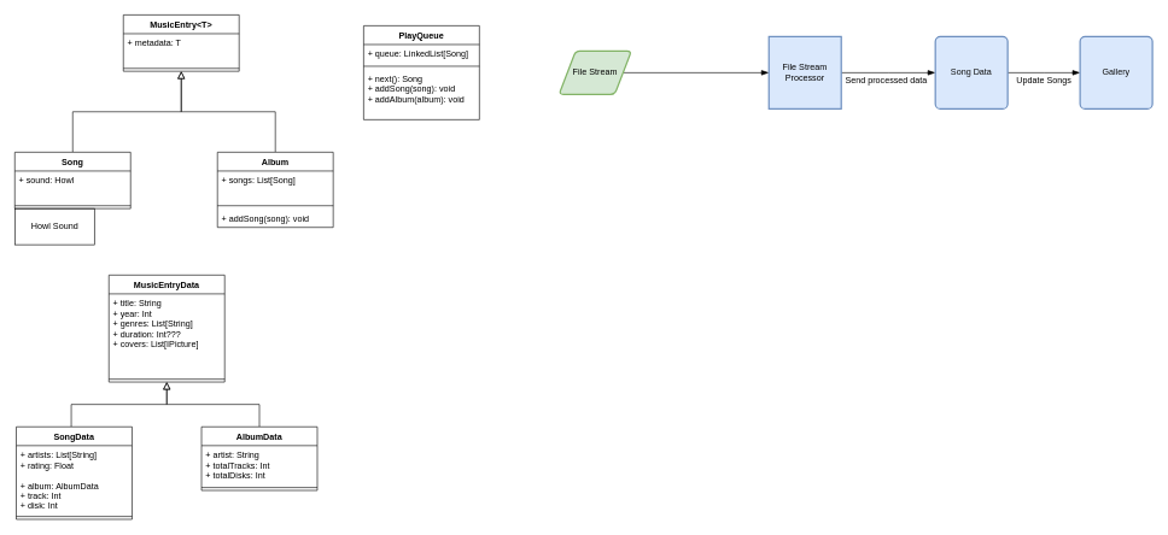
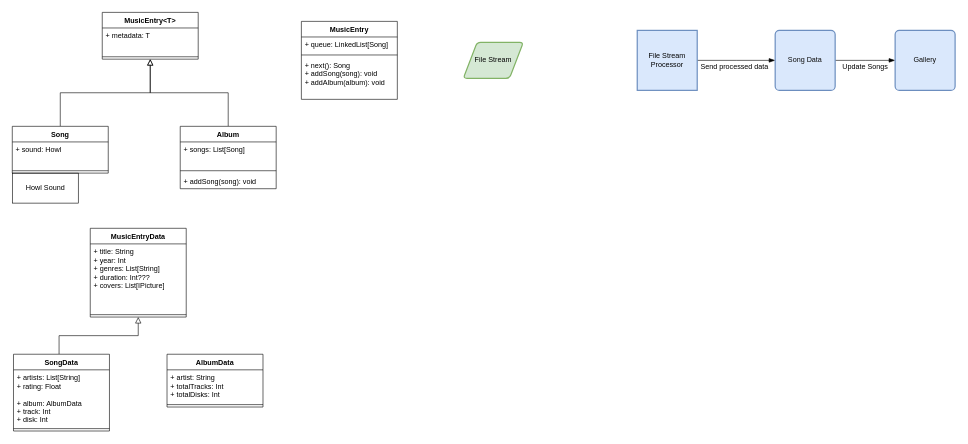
  <mxCell id="0" />
  <mxCell id="1" parent="0" />
  <mxCell id="2" value="Howl Sound" style="html=1;" parent="1" vertex="1"><mxGeometry x="20" y="288" width="110" height="50" as="geometry" /></mxCell>
- <mxCell id="3" style="edgeStyle=orthogonalEdgeStyle;rounded=0;orthogonalLoop=1;jettySize=auto;html=1;exitX=0.5;exitY=0;exitDx=0;exitDy=0;startSize=8;endArrow=block;endFill=0;endSize=8;strokeWidth=1;entryX=0.5;entryY=1;entryDx=0;entryDy=0;" parent="1" source="20" target="17" edge="1"><mxGeometry relative="1" as="geometry"><mxPoint x="270" y="650" as="targetPoint" /></mxGeometry></mxCell>
  <mxCell id="4" style="edgeStyle=orthogonalEdgeStyle;rounded=0;orthogonalLoop=1;jettySize=auto;html=1;exitX=0.475;exitY=0;exitDx=0;exitDy=0;endArrow=block;endFill=0;endSize=8;startSize=7;entryX=0.5;entryY=1;entryDx=0;entryDy=0;exitPerimeter=0;" parent="1" source="23" target="17" edge="1"><mxGeometry relative="1" as="geometry"><mxPoint x="220" y="670" as="targetPoint" /><mxPoint x="107" y="707" as="sourcePoint" /></mxGeometry></mxCell>
  <mxCell id="5" style="edgeStyle=orthogonalEdgeStyle;rounded=0;orthogonalLoop=1;jettySize=auto;html=1;entryX=0.5;entryY=1;entryDx=0;entryDy=0;startSize=8;endArrow=block;endFill=0;endSize=8;strokeWidth=1;" parent="1" source="10" target="7" edge="1"><mxGeometry relative="1" as="geometry" /></mxCell>
  <mxCell id="6" style="edgeStyle=orthogonalEdgeStyle;rounded=0;orthogonalLoop=1;jettySize=auto;html=1;entryX=0.5;entryY=1;entryDx=0;entryDy=0;startSize=8;endArrow=block;endFill=0;endSize=8;strokeWidth=1;exitX=0.5;exitY=0;exitDx=0;exitDy=0;" parent="1" source="13" target="7" edge="1"><mxGeometry relative="1" as="geometry" /></mxCell>
  <mxCell id="7" value="MusicEntry&lt;T&gt;" style="swimlane;fontStyle=1;align=center;verticalAlign=top;childLayout=stackLayout;horizontal=1;startSize=26;horizontalStack=0;resizeParent=1;resizeParentMax=0;resizeLast=0;collapsible=1;marginBottom=0;" parent="1" vertex="1"><mxGeometry x="170" y="20" width="160" height="78" as="geometry" /></mxCell>
  <mxCell id="8" value="+ metadata: T" style="text;strokeColor=none;fillColor=none;align=left;verticalAlign=top;spacingLeft=4;spacingRight=4;overflow=hidden;rotatable=0;points=[[0,0.5],[1,0.5]];portConstraint=eastwest;" parent="7" vertex="1"><mxGeometry y="26" width="160" height="44" as="geometry" /></mxCell>
  <mxCell id="9" value="" style="line;strokeWidth=1;fillColor=none;align=left;verticalAlign=middle;spacingTop=-1;spacingLeft=3;spacingRight=3;rotatable=0;labelPosition=right;points=[];portConstraint=eastwest;" parent="7" vertex="1"><mxGeometry y="70" width="160" height="8" as="geometry" /></mxCell>
  <mxCell id="10" value="Song" style="swimlane;fontStyle=1;align=center;verticalAlign=top;childLayout=stackLayout;horizontal=1;startSize=26;horizontalStack=0;resizeParent=1;resizeParentMax=0;resizeLast=0;collapsible=1;marginBottom=0;" parent="1" vertex="1"><mxGeometry x="20" y="210" width="160" height="78" as="geometry" /></mxCell>
  <mxCell id="11" value="+ sound: Howl" style="text;strokeColor=none;fillColor=none;align=left;verticalAlign=top;spacingLeft=4;spacingRight=4;overflow=hidden;rotatable=0;points=[[0,0.5],[1,0.5]];portConstraint=eastwest;" parent="10" vertex="1"><mxGeometry y="26" width="160" height="44" as="geometry" /></mxCell>
  <mxCell id="12" value="" style="line;strokeWidth=1;fillColor=none;align=left;verticalAlign=middle;spacingTop=-1;spacingLeft=3;spacingRight=3;rotatable=0;labelPosition=right;points=[];portConstraint=eastwest;" parent="10" vertex="1"><mxGeometry y="70" width="160" height="8" as="geometry" /></mxCell>
  <mxCell id="13" value="Album" style="swimlane;fontStyle=1;align=center;verticalAlign=top;childLayout=stackLayout;horizontal=1;startSize=26;horizontalStack=0;resizeParent=1;resizeParentMax=0;resizeLast=0;collapsible=1;marginBottom=0;" parent="1" vertex="1"><mxGeometry x="300" y="210" width="160" height="104" as="geometry"><mxRectangle x="298" y="200" width="70" height="26" as="alternateBounds" /></mxGeometry></mxCell>
  <mxCell id="14" value="+ songs: List[Song]" style="text;strokeColor=none;fillColor=none;align=left;verticalAlign=top;spacingLeft=4;spacingRight=4;overflow=hidden;rotatable=0;points=[[0,0.5],[1,0.5]];portConstraint=eastwest;" parent="13" vertex="1"><mxGeometry y="26" width="160" height="44" as="geometry" /></mxCell>
  <mxCell id="15" value="" style="line;strokeWidth=1;fillColor=none;align=left;verticalAlign=middle;spacingTop=-1;spacingLeft=3;spacingRight=3;rotatable=0;labelPosition=right;points=[];portConstraint=eastwest;" parent="13" vertex="1"><mxGeometry y="70" width="160" height="8" as="geometry" /></mxCell>
  <mxCell id="16" value="+ addSong(song): void" style="text;strokeColor=none;fillColor=none;align=left;verticalAlign=top;spacingLeft=4;spacingRight=4;overflow=hidden;rotatable=0;points=[[0,0.5],[1,0.5]];portConstraint=eastwest;" parent="13" vertex="1"><mxGeometry y="78" width="160" height="26" as="geometry" /></mxCell>
  <mxCell id="17" value="MusicEntryData" style="swimlane;fontStyle=1;align=center;verticalAlign=top;childLayout=stackLayout;horizontal=1;startSize=26;horizontalStack=0;resizeParent=1;resizeParentMax=0;resizeLast=0;collapsible=1;marginBottom=0;" parent="1" vertex="1"><mxGeometry x="150" y="380" width="160" height="148" as="geometry" /></mxCell>
  <mxCell id="18" value="+ title: String&#10;+ year: Int&#10;+ genres: List[String]&#10;+ duration: Int???&#10;+ covers: List[IPicture]" style="text;strokeColor=none;fillColor=none;align=left;verticalAlign=top;spacingLeft=4;spacingRight=4;overflow=hidden;rotatable=0;points=[[0,0.5],[1,0.5]];portConstraint=eastwest;" parent="17" vertex="1"><mxGeometry y="26" width="160" height="114" as="geometry" /></mxCell>
  <mxCell id="19" value="" style="line;strokeWidth=1;fillColor=none;align=left;verticalAlign=middle;spacingTop=-1;spacingLeft=3;spacingRight=3;rotatable=0;labelPosition=right;points=[];portConstraint=eastwest;" parent="17" vertex="1"><mxGeometry y="140" width="160" height="8" as="geometry" /></mxCell>
  <mxCell id="20" value="AlbumData" style="swimlane;fontStyle=1;align=center;verticalAlign=top;childLayout=stackLayout;horizontal=1;startSize=26;horizontalStack=0;resizeParent=1;resizeParentMax=0;resizeLast=0;collapsible=1;marginBottom=0;" parent="1" vertex="1"><mxGeometry x="278" y="590" width="160" height="88" as="geometry" /></mxCell>
  <mxCell id="21" value="+ artist: String&#10;+ totalTracks: Int&#10;+ totalDisks: Int" style="text;strokeColor=none;fillColor=none;align=left;verticalAlign=top;spacingLeft=4;spacingRight=4;overflow=hidden;rotatable=0;points=[[0,0.5],[1,0.5]];portConstraint=eastwest;" parent="20" vertex="1"><mxGeometry y="26" width="160" height="54" as="geometry" /></mxCell>
  <mxCell id="22" value="" style="line;strokeWidth=1;fillColor=none;align=left;verticalAlign=middle;spacingTop=-1;spacingLeft=3;spacingRight=3;rotatable=0;labelPosition=right;points=[];portConstraint=eastwest;" parent="20" vertex="1"><mxGeometry y="80" width="160" height="8" as="geometry" /></mxCell>
  <mxCell id="23" value="SongData" style="swimlane;fontStyle=1;align=center;verticalAlign=top;childLayout=stackLayout;horizontal=1;startSize=26;horizontalStack=0;resizeParent=1;resizeParentMax=0;resizeLast=0;collapsible=1;marginBottom=0;" parent="1" vertex="1"><mxGeometry x="22" y="590" width="160" height="128" as="geometry" /></mxCell>
  <mxCell id="24" value="+ artists: List[String]&#10;+ rating: Float&#10;&#10;+ album: AlbumData&#10;+ track: Int&#10;+ disk: Int" style="text;strokeColor=none;fillColor=none;align=left;verticalAlign=top;spacingLeft=4;spacingRight=4;overflow=hidden;rotatable=0;points=[[0,0.5],[1,0.5]];portConstraint=eastwest;" parent="23" vertex="1"><mxGeometry y="26" width="160" height="94" as="geometry" /></mxCell>
  <mxCell id="25" value="" style="line;strokeWidth=1;fillColor=none;align=left;verticalAlign=middle;spacingTop=-1;spacingLeft=3;spacingRight=3;rotatable=0;labelPosition=right;points=[];portConstraint=eastwest;" parent="23" vertex="1"><mxGeometry y="120" width="160" height="8" as="geometry" /></mxCell>
- <mxCell id="26" style="edgeStyle=orthogonalEdgeStyle;rounded=0;orthogonalLoop=1;jettySize=auto;html=1;entryX=0;entryY=0.5;entryDx=0;entryDy=0;startSize=8;endArrow=blockThin;endFill=1;endSize=8;strokeWidth=1;" parent="1" source="27" target="30" edge="1"><mxGeometry relative="1" as="geometry" /></mxCell>
  <mxCell id="27" value="File Stream" style="shape=parallelogram;html=1;strokeWidth=2;perimeter=parallelogramPerimeter;whiteSpace=wrap;rounded=1;arcSize=12;size=0.23;align=center;fillColor=#d5e8d4;strokeColor=#82b366;" parent="1" vertex="1"><mxGeometry x="772" y="70" width="100" height="60" as="geometry" /></mxCell>
  <mxCell id="28" style="edgeStyle=orthogonalEdgeStyle;rounded=0;orthogonalLoop=1;jettySize=auto;html=1;exitX=1;exitY=0.5;exitDx=0;exitDy=0;startSize=8;endArrow=blockThin;endFill=1;endSize=8;strokeWidth=1;" parent="1" source="30" edge="1"><mxGeometry relative="1" as="geometry"><mxPoint x="1292" y="100" as="targetPoint" /></mxGeometry></mxCell>
  <mxCell id="29" value="Send processed data" style="text;align=center;verticalAlign=middle;resizable=0;points=[];" parent="28" vertex="1" connectable="0"><mxGeometry x="-0.051" relative="1" as="geometry"><mxPoint y="10" as="offset" /></mxGeometry></mxCell>
  <mxCell id="30" value="File Stream Processor" style="whiteSpace=wrap;html=1;absoluteArcSize=1;arcSize=14;strokeWidth=2;labelBackgroundColor=none;align=center;fillColor=#dae8fc;strokeColor=#6c8ebf;rounded=0;" parent="1" vertex="1"><mxGeometry x="1062" y="50" width="100" height="100" as="geometry" /></mxCell>
  <mxCell id="31" style="edgeStyle=orthogonalEdgeStyle;rounded=0;orthogonalLoop=1;jettySize=auto;html=1;startSize=8;endArrow=blockThin;endFill=1;endSize=8;strokeWidth=1;fontColor=#4C00FF;" parent="1" source="32" edge="1"><mxGeometry relative="1" as="geometry"><mxPoint x="1492" y="100" as="targetPoint" /></mxGeometry></mxCell>
  <mxCell id="32" value="&lt;font color=&quot;#0d0d0c&quot;&gt;Song Data&lt;/font&gt;" style="rounded=1;whiteSpace=wrap;html=1;absoluteArcSize=1;arcSize=14;strokeWidth=2;labelBackgroundColor=none;align=center;fillColor=#dae8fc;strokeColor=#6c8ebf;" parent="1" vertex="1"><mxGeometry x="1292" y="50" width="100" height="100" as="geometry" /></mxCell>
  <mxCell id="33" value="&lt;font color=&quot;#0d0d0c&quot;&gt;Gallery&lt;/font&gt;" style="rounded=1;whiteSpace=wrap;html=1;absoluteArcSize=1;arcSize=14;strokeWidth=2;labelBackgroundColor=none;align=center;fillColor=#dae8fc;strokeColor=#6c8ebf;" parent="1" vertex="1"><mxGeometry x="1492" y="50" width="100" height="100" as="geometry" /></mxCell>
  <mxCell id="34" value="Update Songs" style="text;align=center;verticalAlign=middle;resizable=0;points=[];" parent="1" vertex="1" connectable="0"><mxGeometry x="1441.999" y="100" as="geometry"><mxPoint y="10" as="offset" /></mxGeometry></mxCell>
- <mxCell id="35" value="PlayQueue" style="swimlane;fontStyle=1;align=center;verticalAlign=top;childLayout=stackLayout;horizontal=1;startSize=26;horizontalStack=0;resizeParent=1;resizeParentMax=0;resizeLast=0;collapsible=1;marginBottom=0;" parent="1" vertex="1"><mxGeometry x="502" y="35" width="160" height="130" as="geometry" /></mxCell>
+ <mxCell id="35" value="MusicEntry" style="swimlane;fontStyle=1;align=center;verticalAlign=top;childLayout=stackLayout;horizontal=1;startSize=26;horizontalStack=0;resizeParent=1;resizeParentMax=0;resizeLast=0;collapsible=1;marginBottom=0;" parent="1" vertex="1"><mxGeometry x="502" y="35" width="160" height="130" as="geometry" /></mxCell>
  <mxCell id="36" value="+ queue: LinkedList[Song]" style="text;strokeColor=none;fillColor=none;align=left;verticalAlign=top;spacingLeft=4;spacingRight=4;overflow=hidden;rotatable=0;points=[[0,0.5],[1,0.5]];portConstraint=eastwest;" parent="35" vertex="1"><mxGeometry y="26" width="160" height="26" as="geometry" /></mxCell>
  <mxCell id="37" value="" style="line;strokeWidth=1;fillColor=none;align=left;verticalAlign=middle;spacingTop=-1;spacingLeft=3;spacingRight=3;rotatable=0;labelPosition=right;points=[];portConstraint=eastwest;" parent="35" vertex="1"><mxGeometry y="52" width="160" height="8" as="geometry" /></mxCell>
  <mxCell id="38" value="+ next(): Song&#10;+ addSong(song): void&#10;+ addAlbum(album): void" style="text;strokeColor=none;fillColor=none;align=left;verticalAlign=top;spacingLeft=4;spacingRight=4;overflow=hidden;rotatable=0;points=[[0,0.5],[1,0.5]];portConstraint=eastwest;" parent="35" vertex="1"><mxGeometry y="60" width="160" height="70" as="geometry" /></mxCell>
